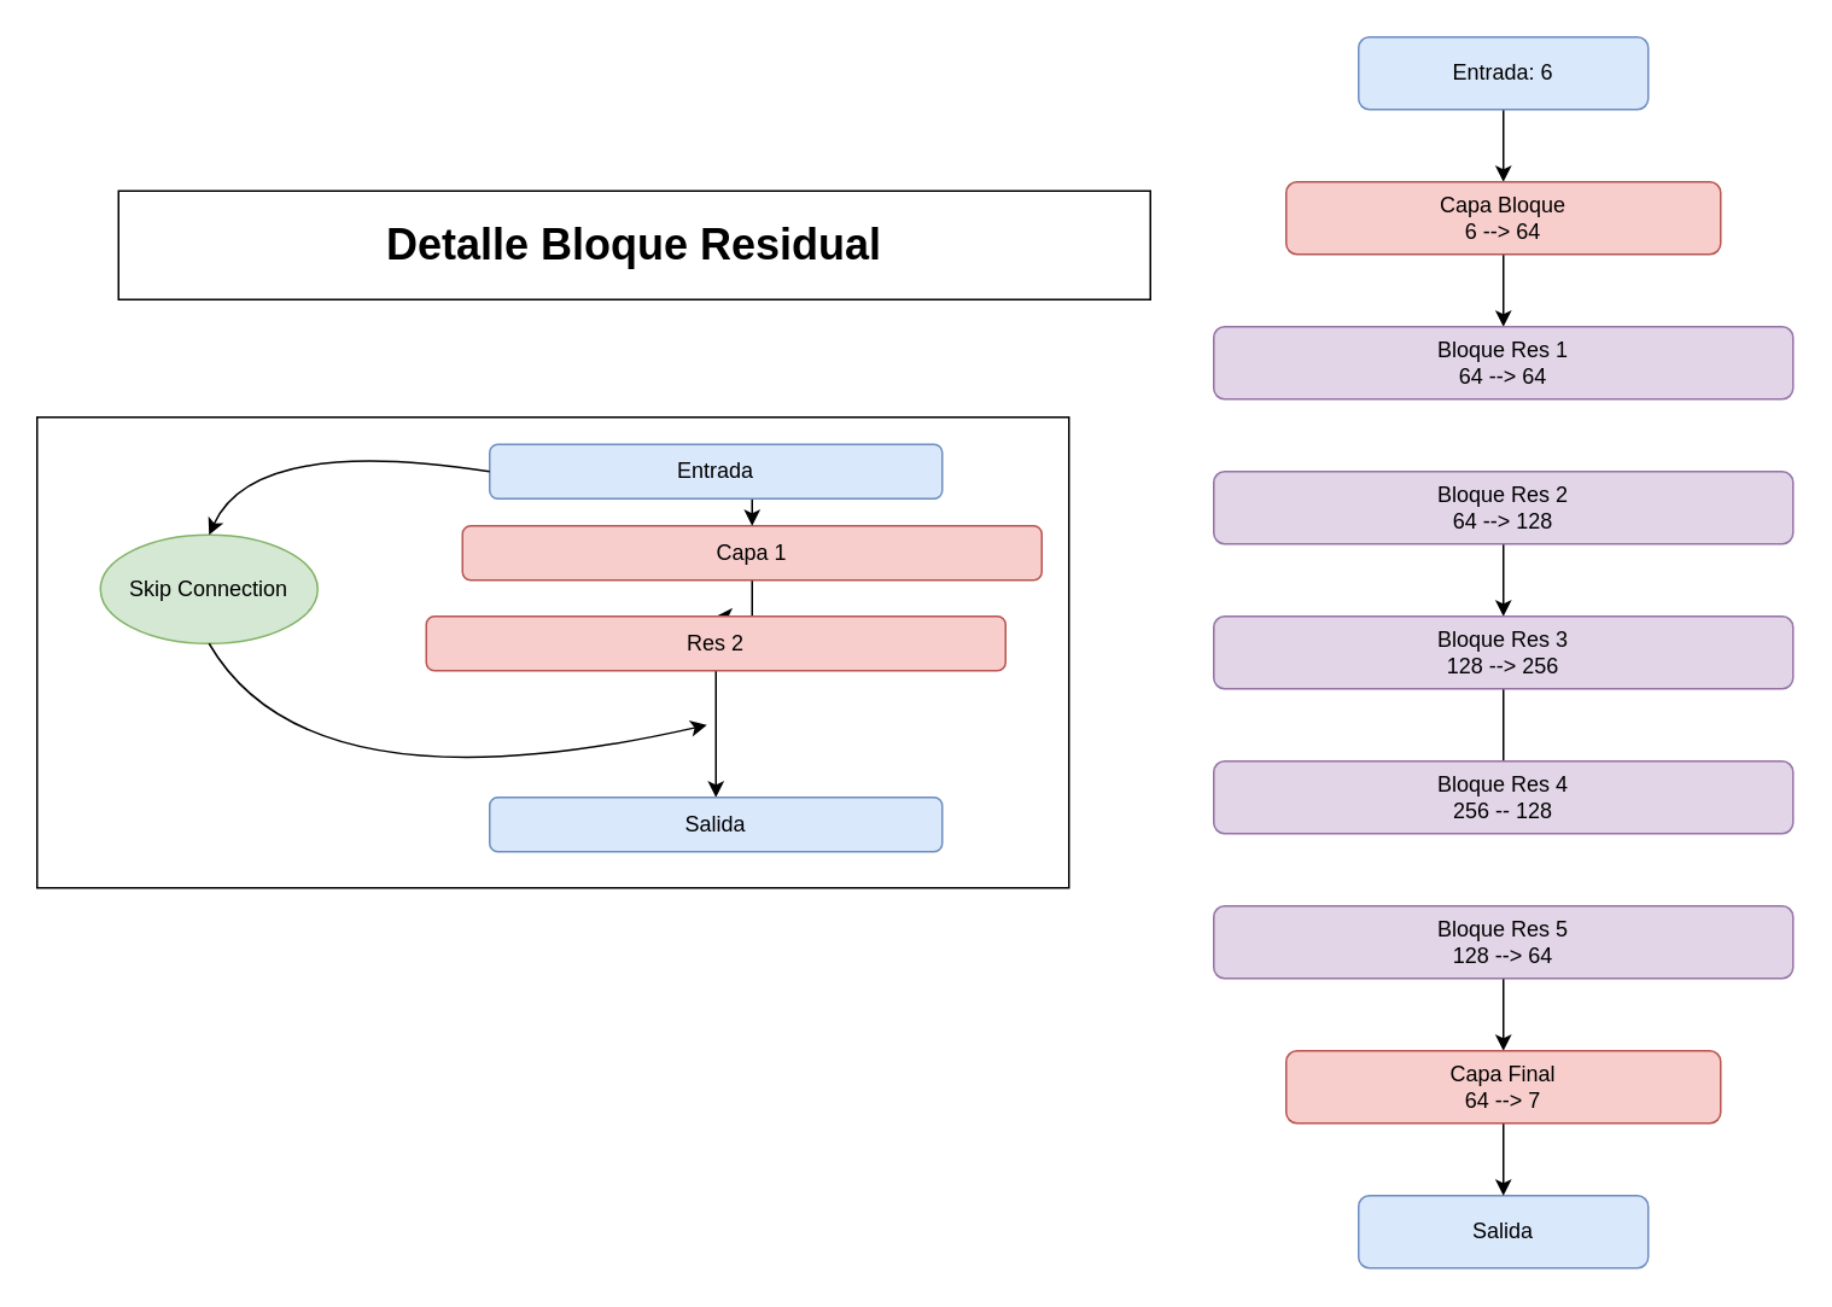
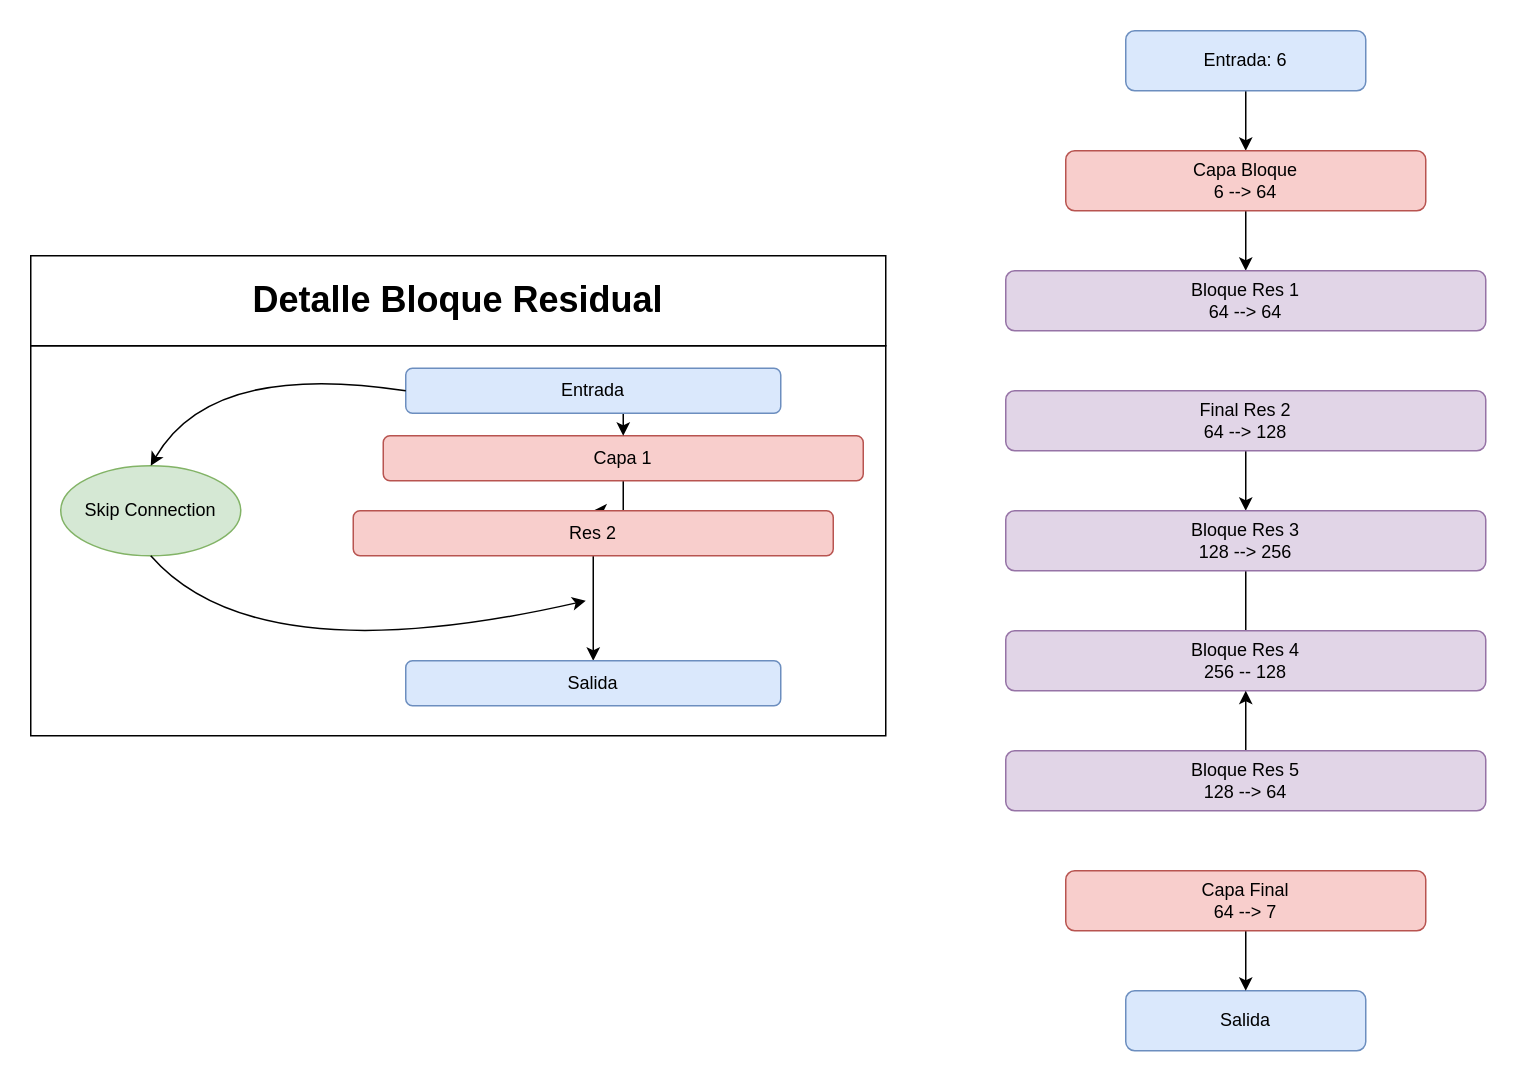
  <mxCell id="0" />
  <mxCell id="1" parent="0" />
  <mxCell id="2" style="edgeStyle=orthogonalEdgeStyle;rounded=0;orthogonalLoop=1;jettySize=auto;html=1;" edge="1" parent="1" source="3" target="5"><mxGeometry relative="1" as="geometry" /></mxCell>
  <mxCell id="3" value="Entrada: 6" style="rounded=1;whiteSpace=wrap;html=1;fillColor=#dae8fc;strokeColor=#6c8ebf;" vertex="1" parent="1"><mxGeometry x="750" y="20" width="160" height="40" as="geometry" /></mxCell>
  <mxCell id="4" style="edgeStyle=orthogonalEdgeStyle;rounded=0;orthogonalLoop=1;jettySize=auto;html=1;" edge="1" parent="1" source="5" target="6"><mxGeometry relative="1" as="geometry" /></mxCell>
  <mxCell id="5" value="Capa Bloque&lt;div&gt;6 --&amp;gt; 64&lt;/div&gt;" style="rounded=1;whiteSpace=wrap;html=1;fillColor=#f8cecc;strokeColor=#b85450;" vertex="1" parent="1"><mxGeometry x="710" y="100" width="240" height="40" as="geometry" /></mxCell>
  <mxCell id="6" value="Bloque Res 1&lt;div&gt;64 --&amp;gt; 64&lt;/div&gt;" style="rounded=1;whiteSpace=wrap;html=1;fillColor=#e1d5e7;strokeColor=#9673a6;" vertex="1" parent="1"><mxGeometry x="670" y="180" width="320" height="40" as="geometry" /></mxCell>
  <mxCell id="7" value="" style="rounded=0;whiteSpace=wrap;html=1;" vertex="1" parent="1"><mxGeometry x="20" y="230" width="570" height="260" as="geometry" /></mxCell>
  <mxCell id="8" style="edgeStyle=orthogonalEdgeStyle;rounded=0;orthogonalLoop=1;jettySize=auto;html=1;" edge="1" parent="1" source="9" target="11"><mxGeometry relative="1" as="geometry" /></mxCell>
  <mxCell id="9" value="Capa 1" style="rounded=1;whiteSpace=wrap;html=1;fillColor=#f8cecc;strokeColor=#b85450;" vertex="1" parent="1"><mxGeometry x="255" y="290" width="320" height="30" as="geometry" /></mxCell>
  <mxCell id="10" style="edgeStyle=orthogonalEdgeStyle;rounded=0;orthogonalLoop=1;jettySize=auto;html=1;" edge="1" parent="1" source="11" target="14"><mxGeometry relative="1" as="geometry" /></mxCell>
  <mxCell id="11" value="Res 2" style="rounded=1;whiteSpace=wrap;html=1;fillColor=#f8cecc;strokeColor=#b85450;" vertex="1" parent="1"><mxGeometry x="235" y="340" width="320" height="30" as="geometry" /></mxCell>
  <mxCell id="12" style="edgeStyle=orthogonalEdgeStyle;rounded=0;orthogonalLoop=1;jettySize=auto;html=1;exitX=0.5;exitY=1;exitDx=0;exitDy=0;entryX=0.5;entryY=0;entryDx=0;entryDy=0;" edge="1" parent="1" source="13" target="9"><mxGeometry relative="1" as="geometry" /></mxCell>
  <mxCell id="13" value="Entrada" style="rounded=1;whiteSpace=wrap;html=1;fillColor=#dae8fc;strokeColor=#6c8ebf;" vertex="1" parent="1"><mxGeometry x="270" y="245" width="250" height="30" as="geometry" /></mxCell>
  <mxCell id="14" value="Salida" style="rounded=1;whiteSpace=wrap;html=1;fillColor=#dae8fc;strokeColor=#6c8ebf;" vertex="1" parent="1"><mxGeometry x="270" y="440" width="250" height="30" as="geometry" /></mxCell>
- <mxCell id="15" value="Skip Connection" style="ellipse;whiteSpace=wrap;html=1;fillColor=#d5e8d4;strokeColor=#82b366;" vertex="1" parent="1"><mxGeometry x="55" y="295" width="120" height="60" as="geometry" /></mxCell>
+ <mxCell id="15" value="Skip Connection" style="ellipse;whiteSpace=wrap;html=1;fillColor=#d5e8d4;strokeColor=#82b366;" vertex="1" parent="1"><mxGeometry x="40" y="310" width="120" height="60" as="geometry" /></mxCell>
  <mxCell id="16" value="" style="curved=1;endArrow=classic;html=1;rounded=0;entryX=0.5;entryY=0;entryDx=0;entryDy=0;exitX=0;exitY=0.5;exitDx=0;exitDy=0;" edge="1" parent="1" source="13" target="15"><mxGeometry width="50" height="50" relative="1" as="geometry"><mxPoint x="780" y="500" as="sourcePoint" /><mxPoint x="830" y="450" as="targetPoint" /><Array as="points"><mxPoint x="140" y="240" /></Array></mxGeometry></mxCell>
  <mxCell id="17" value="" style="curved=1;endArrow=classic;html=1;rounded=0;exitX=0.5;exitY=1;exitDx=0;exitDy=0;" edge="1" parent="1" source="15"><mxGeometry width="50" height="50" relative="1" as="geometry"><mxPoint x="780" y="470" as="sourcePoint" /><mxPoint y="400" as="targetPoint" x="390" /><Array as="points"><mxPoint x="170" y="450" /></Array></mxGeometry></mxCell>
  <mxCell id="18" style="edgeStyle=orthogonalEdgeStyle;rounded=0;orthogonalLoop=1;jettySize=auto;html=1;" edge="1" parent="1" source="19" target="21"><mxGeometry relative="1" as="geometry" /></mxCell>
- <mxCell id="19" value="Bloque Res 2&lt;div&gt;64 --&amp;gt; 128&lt;br&gt;&lt;/div&gt;" style="rounded=1;whiteSpace=wrap;html=1;fillColor=#e1d5e7;strokeColor=#9673a6;" vertex="1" parent="1"><mxGeometry x="670" y="260" width="320" height="40" as="geometry" /></mxCell>
+ <mxCell id="19" value="Final Res 2&lt;div&gt;64 --&amp;gt; 128&lt;br&gt;&lt;/div&gt;" style="rounded=1;whiteSpace=wrap;html=1;fillColor=#e1d5e7;strokeColor=#9673a6;" vertex="1" parent="1"><mxGeometry x="670" y="260" width="320" height="40" as="geometry" /></mxCell>
  <mxCell id="20" style="edgeStyle=orthogonalEdgeStyle;rounded=0;orthogonalLoop=1;jettySize=auto;html=1;endArrow=none;" edge="1" parent="1" source="21" target="22"><mxGeometry relative="1" as="geometry" /></mxCell>
  <mxCell id="21" value="Bloque Res 3&lt;div&gt;128 --&amp;gt; 256&lt;/div&gt;" style="rounded=1;whiteSpace=wrap;html=1;fillColor=#e1d5e7;strokeColor=#9673a6;" vertex="1" parent="1"><mxGeometry x="670" y="340" width="320" height="40" as="geometry" /></mxCell>
  <mxCell id="22" value="Bloque Res 4&lt;div&gt;256 -- 128&lt;/div&gt;" style="rounded=1;whiteSpace=wrap;html=1;fillColor=#e1d5e7;strokeColor=#9673a6;" vertex="1" parent="1"><mxGeometry x="670" y="420" width="320" height="40" as="geometry" /></mxCell>
- <mxCell id="23" style="edgeStyle=orthogonalEdgeStyle;rounded=0;orthogonalLoop=1;jettySize=auto;html=1;" edge="1" parent="1" source="24" target="27"><mxGeometry relative="1" as="geometry" /></mxCell>
+ <mxCell id="23" style="edgeStyle=orthogonalEdgeStyle;rounded=0;orthogonalLoop=1;jettySize=auto;html=1;" edge="1" parent="1" source="24" target="22"><mxGeometry relative="1" as="geometry" /></mxCell>
  <mxCell id="24" value="Bloque Res 5&lt;div&gt;128 --&amp;gt; 64&lt;/div&gt;" style="rounded=1;whiteSpace=wrap;html=1;fillColor=#e1d5e7;strokeColor=#9673a6;" vertex="1" parent="1"><mxGeometry x="670" y="500" width="320" height="40" as="geometry" /></mxCell>
  <mxCell id="25" value="Salida" style="rounded=1;whiteSpace=wrap;html=1;fillColor=#dae8fc;strokeColor=#6c8ebf;" vertex="1" parent="1"><mxGeometry x="750" y="660" width="160" height="40" as="geometry" /></mxCell>
  <mxCell id="26" style="edgeStyle=orthogonalEdgeStyle;rounded=0;orthogonalLoop=1;jettySize=auto;html=1;entryX=0.5;entryY=0;entryDx=0;entryDy=0;" edge="1" parent="1" source="27" target="25"><mxGeometry relative="1" as="geometry" /></mxCell>
  <mxCell id="27" value="Capa Final&lt;div&gt;64 --&amp;gt; 7&lt;/div&gt;" style="rounded=1;whiteSpace=wrap;html=1;fillColor=#f8cecc;strokeColor=#b85450;" vertex="1" parent="1"><mxGeometry x="710" y="580" width="240" height="40" as="geometry" /></mxCell>
- <mxCell id="28" value="&lt;h1&gt;Detalle Bloque Residual&lt;/h1&gt;" style="rounded=0;whiteSpace=wrap;html=1;" vertex="1" parent="1"><mxGeometry x="65" y="105" width="570" height="60" as="geometry" /></mxCell>
+ <mxCell id="28" value="&lt;h1&gt;Detalle Bloque Residual&lt;/h1&gt;" style="rounded=0;whiteSpace=wrap;html=1;" vertex="1" parent="1"><mxGeometry x="20" y="170" width="570" height="60" as="geometry" /></mxCell>
